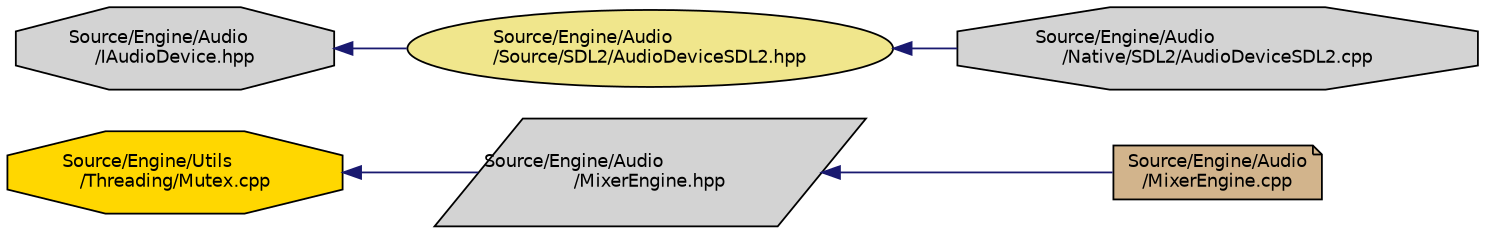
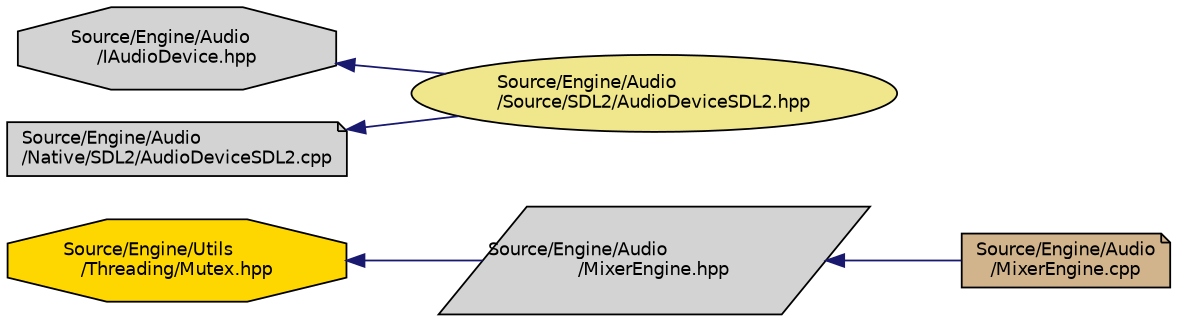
  digraph {
    rankdir=LR
    node [color=black fillcolor=lightgrey fontname=Helvetica fontsize=10 shape=octagon style=filled]
    edge [color=midnightblue dir=back fontname=Helvetica fontsize=10 labelfontname=Helvetica labelfontsize=10 style=solid]
-   n1 [fillcolor=gold fontcolor=black height=0.2 label="Source/Engine/Utils\l/Threading/Mutex.cpp" width=0.4]
+   n1 [fillcolor=gold fontcolor=black height=0.2 label="Source/Engine/Utils\l/Threading/Mutex.hpp" width=0.4]
    n2 [height=0.2 label="Source/Engine/Audio\l/MixerEngine.hpp" shape=parallelogram width=0.4]
    n3 [fillcolor=tan height=0.2 label="Source/Engine/Audio\l/MixerEngine.cpp" shape=note width=0.4]
    n4 [height=0.2 label="Source/Engine/Audio\l/IAudioDevice.hpp" width=0.4]
    n5 [fillcolor=khaki height=0.2 label="Source/Engine/Audio\l/Source/SDL2/AudioDeviceSDL2.hpp" shape=ellipse width=0.4]
-   n6 [height=0.2 label="Source/Engine/Audio\l/Native/SDL2/AudioDeviceSDL2.cpp" width=0.4]
+   n6 [height=0.2 label="Source/Engine/Audio\l/Native/SDL2/AudioDeviceSDL2.cpp" shape=note width=0.4]
    n1 -> n2
    n2 -> n3
    n4 -> n5
-   n5 -> n6
+   n6 -> n5
  }
